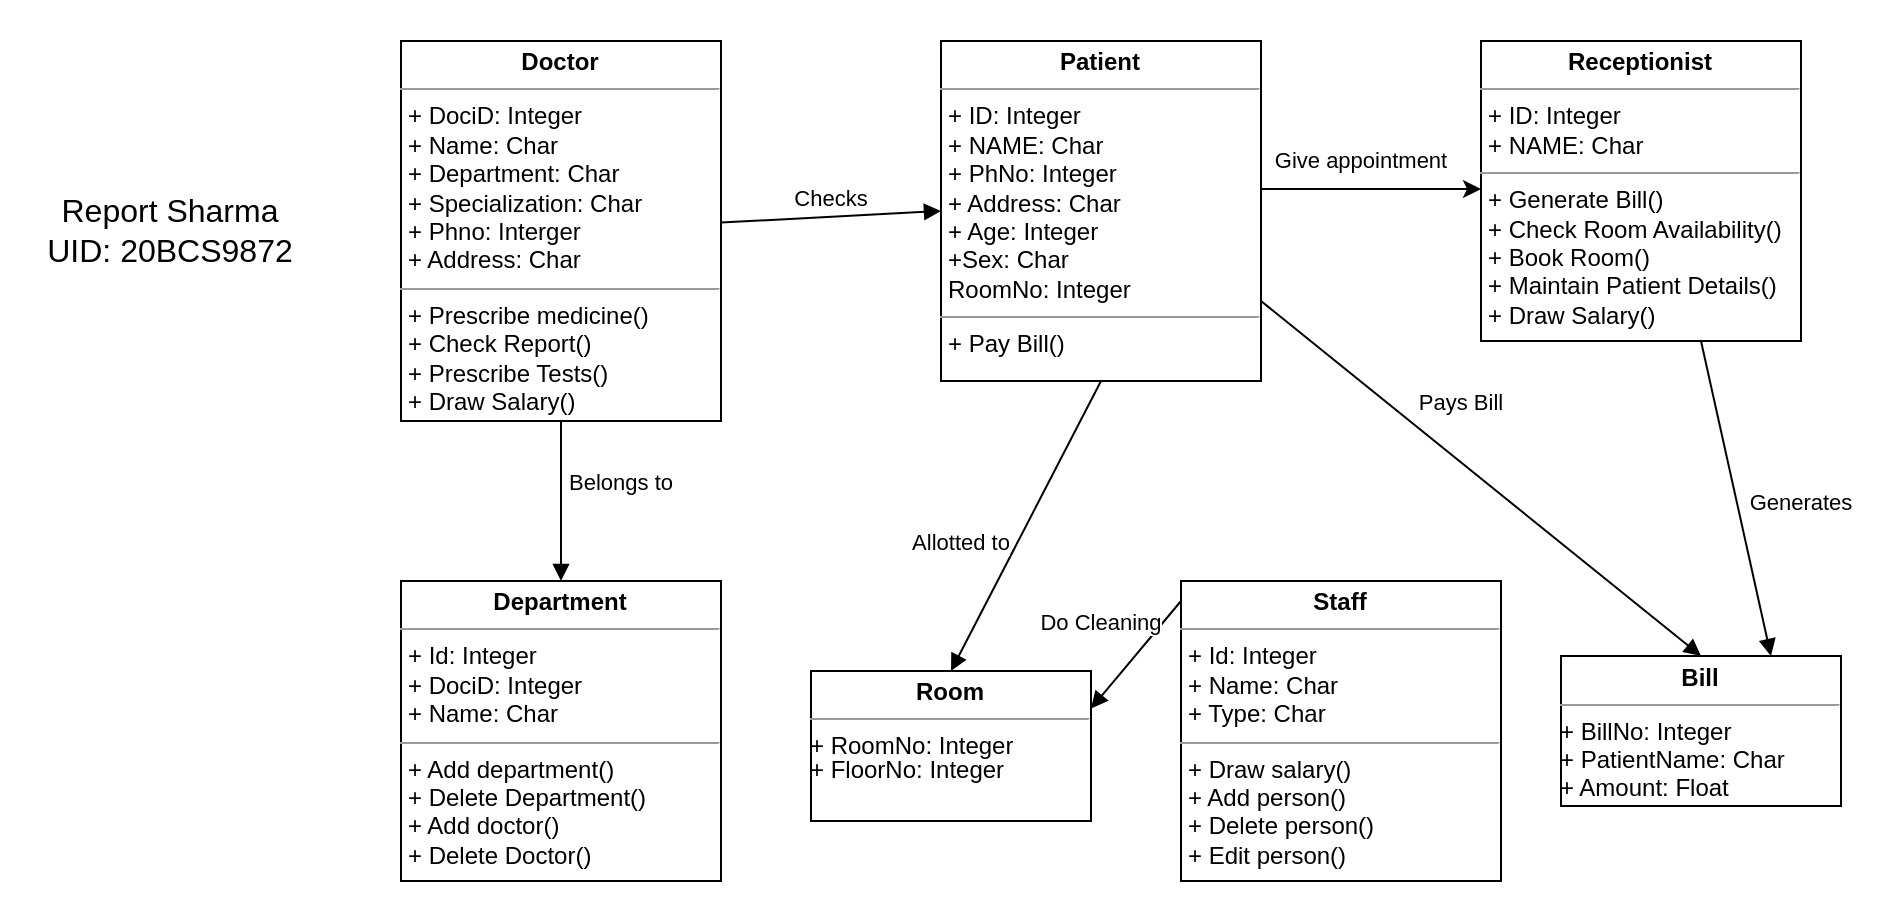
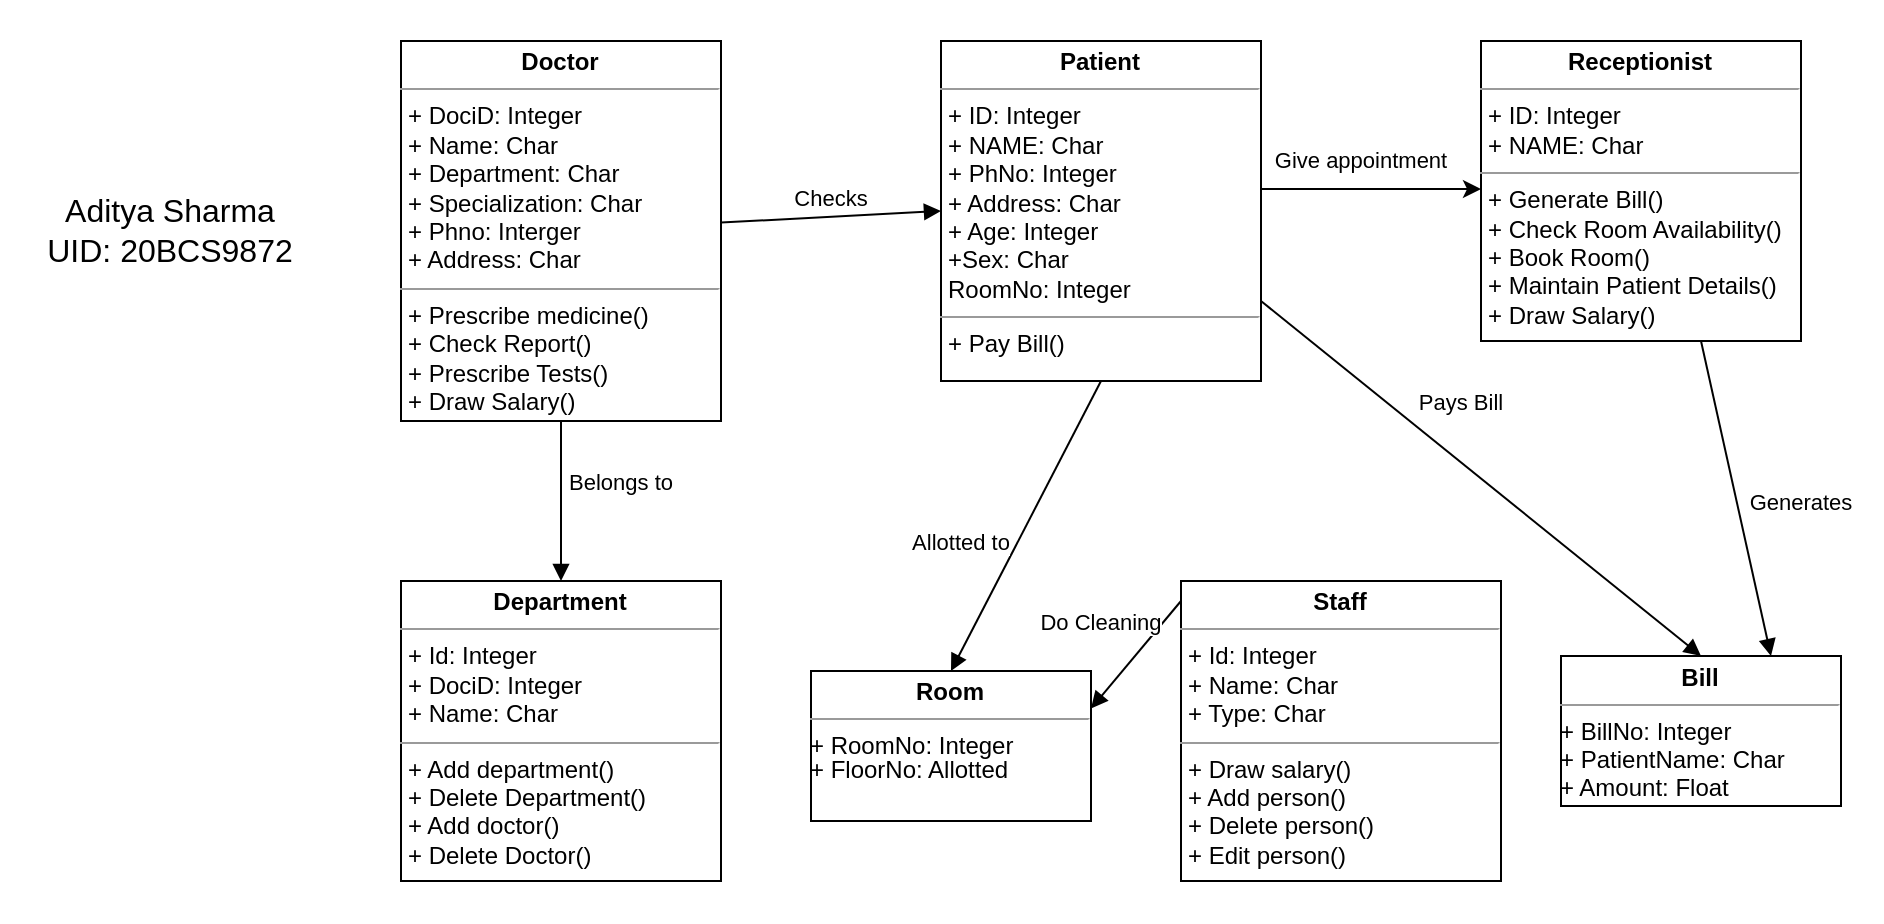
  <mxCell id="0" />
  <mxCell id="1" parent="0" />
  <mxCell id="2" value="&lt;p style=&quot;margin: 0px ; margin-top: 4px ; text-align: center&quot;&gt;&lt;b&gt;Doctor&lt;/b&gt;&lt;/p&gt;&lt;hr size=&quot;1&quot;&gt;&lt;p style=&quot;margin: 0px ; margin-left: 4px&quot;&gt;+ DociD: Integer&lt;/p&gt;&lt;p style=&quot;margin: 0px ; margin-left: 4px&quot;&gt;+ Name: Char&lt;/p&gt;&lt;p style=&quot;margin: 0px ; margin-left: 4px&quot;&gt;+ Department: Char&amp;nbsp;&lt;/p&gt;&lt;p style=&quot;margin: 0px ; margin-left: 4px&quot;&gt;+ Specialization: Char&lt;/p&gt;&lt;p style=&quot;margin: 0px ; margin-left: 4px&quot;&gt;+ Phno: Interger&lt;/p&gt;&lt;p style=&quot;margin: 0px ; margin-left: 4px&quot;&gt;+ Address: Char&lt;/p&gt;&lt;hr size=&quot;1&quot;&gt;&lt;p style=&quot;margin: 0px ; margin-left: 4px&quot;&gt;+ Prescribe medicine()&lt;/p&gt;&lt;p style=&quot;margin: 0px ; margin-left: 4px&quot;&gt;+ Check Report()&lt;/p&gt;&lt;p style=&quot;margin: 0px ; margin-left: 4px&quot;&gt;+ Prescribe Tests()&lt;/p&gt;&lt;p style=&quot;margin: 0px ; margin-left: 4px&quot;&gt;+ Draw Salary()&lt;/p&gt;" style="verticalAlign=top;align=left;overflow=fill;fontSize=12;fontFamily=Helvetica;html=1;" vertex="1" parent="1"><mxGeometry x="200" y="20" width="160" height="190" as="geometry" /></mxCell>
  <mxCell id="3" value="Give appointment" style="edgeStyle=orthogonalEdgeStyle;rounded=0;orthogonalLoop=1;jettySize=auto;html=1;" edge="1" parent="1"><mxGeometry x="-0.091" y="14" relative="1" as="geometry"><mxPoint x="630" y="94" as="sourcePoint" /><mxPoint x="740" y="94" as="targetPoint" /><Array as="points"><mxPoint x="660" y="94" /><mxPoint x="660" y="94" /></Array><mxPoint as="offset" /></mxGeometry></mxCell>
  <mxCell id="4" value="&lt;p style=&quot;margin: 0px ; margin-top: 4px ; text-align: center&quot;&gt;&lt;b&gt;Patient&lt;/b&gt;&lt;/p&gt;&lt;hr size=&quot;1&quot;&gt;&lt;p style=&quot;margin: 0px ; margin-left: 4px&quot;&gt;+ ID: Integer&lt;/p&gt;&lt;p style=&quot;margin: 0px ; margin-left: 4px&quot;&gt;+ NAME: Char&lt;/p&gt;&lt;p style=&quot;margin: 0px ; margin-left: 4px&quot;&gt;+ PhNo: Integer&lt;/p&gt;&lt;p style=&quot;margin: 0px ; margin-left: 4px&quot;&gt;+ Address: Char&lt;/p&gt;&lt;p style=&quot;margin: 0px ; margin-left: 4px&quot;&gt;+ Age: Integer&lt;/p&gt;&lt;p style=&quot;margin: 0px ; margin-left: 4px&quot;&gt;+Sex: Char&lt;br&gt;&lt;/p&gt;&lt;p style=&quot;margin: 0px ; margin-left: 4px&quot;&gt;RoomNo: Integer&lt;/p&gt;&lt;hr size=&quot;1&quot;&gt;&lt;p style=&quot;margin: 0px ; margin-left: 4px&quot;&gt;+ Pay Bill()&lt;/p&gt;" style="verticalAlign=top;align=left;overflow=fill;fontSize=12;fontFamily=Helvetica;html=1;" vertex="1" parent="1"><mxGeometry x="470" y="20" width="160" height="170" as="geometry" /></mxCell>
  <mxCell id="5" value="Checks" style="html=1;verticalAlign=bottom;endArrow=block;rounded=0;entryX=0;entryY=0.5;entryDx=0;entryDy=0;" edge="1" parent="1" source="2" target="4"><mxGeometry width="80" relative="1" as="geometry"><mxPoint x="360" y="75" as="sourcePoint" /><mxPoint x="440" y="75" as="targetPoint" /></mxGeometry></mxCell>
  <mxCell id="6" value="&lt;p style=&quot;margin: 0px ; margin-top: 4px ; text-align: center&quot;&gt;&lt;b&gt;Receptionist&lt;/b&gt;&lt;/p&gt;&lt;hr size=&quot;1&quot;&gt;&lt;p style=&quot;margin: 0px ; margin-left: 4px&quot;&gt;+ ID: Integer&lt;/p&gt;&lt;p style=&quot;margin: 0px ; margin-left: 4px&quot;&gt;+ NAME: Char&lt;/p&gt;&lt;hr size=&quot;1&quot;&gt;&lt;p style=&quot;margin: 0px ; margin-left: 4px&quot;&gt;+ Generate Bill()&lt;/p&gt;&lt;p style=&quot;margin: 0px ; margin-left: 4px&quot;&gt;+ Check Room Availability()&lt;/p&gt;&lt;p style=&quot;margin: 0px ; margin-left: 4px&quot;&gt;+ Book Room()&lt;/p&gt;&lt;p style=&quot;margin: 0px ; margin-left: 4px&quot;&gt;+ Maintain Patient Details()&lt;/p&gt;&lt;p style=&quot;margin: 0px ; margin-left: 4px&quot;&gt;+ Draw Salary()&lt;/p&gt;" style="verticalAlign=top;align=left;overflow=fill;fontSize=12;fontFamily=Helvetica;html=1;" vertex="1" parent="1"><mxGeometry x="740" y="20" width="160" height="150" as="geometry" /></mxCell>
  <mxCell id="7" value="&lt;p style=&quot;margin: 0px ; margin-top: 4px ; text-align: center&quot;&gt;&lt;b&gt;Department&lt;/b&gt;&lt;/p&gt;&lt;hr size=&quot;1&quot;&gt;&lt;p style=&quot;margin: 0px ; margin-left: 4px&quot;&gt;+ Id: Integer&lt;/p&gt;&lt;p style=&quot;margin: 0px ; margin-left: 4px&quot;&gt;+ DociD: Integer&lt;/p&gt;&lt;p style=&quot;margin: 0px ; margin-left: 4px&quot;&gt;+ Name: Char&lt;/p&gt;&lt;hr size=&quot;1&quot;&gt;&lt;p style=&quot;margin: 0px ; margin-left: 4px&quot;&gt;+ Add department()&lt;/p&gt;&lt;p style=&quot;margin: 0px ; margin-left: 4px&quot;&gt;+ Delete Department()&lt;/p&gt;&lt;p style=&quot;margin: 0px ; margin-left: 4px&quot;&gt;+ Add doctor()&lt;/p&gt;&lt;p style=&quot;margin: 0px ; margin-left: 4px&quot;&gt;+ Delete Doctor()&lt;/p&gt;" style="verticalAlign=top;align=left;overflow=fill;fontSize=12;fontFamily=Helvetica;html=1;" vertex="1" parent="1"><mxGeometry x="200" y="290" width="160" height="150" as="geometry" /></mxCell>
  <mxCell id="8" value="&lt;p style=&quot;margin: 0px ; margin-top: 4px ; text-align: center&quot;&gt;&lt;b&gt;Staff&lt;/b&gt;&lt;/p&gt;&lt;hr size=&quot;1&quot;&gt;&lt;p style=&quot;margin: 0px ; margin-left: 4px&quot;&gt;+ Id: Integer&lt;/p&gt;&lt;p style=&quot;margin: 0px ; margin-left: 4px&quot;&gt;+&amp;nbsp;&lt;span&gt;Name: Char&lt;/span&gt;&lt;/p&gt;&lt;p style=&quot;margin: 0px ; margin-left: 4px&quot;&gt;&lt;span&gt;+ Type: Char&lt;/span&gt;&lt;/p&gt;&lt;hr size=&quot;1&quot;&gt;&lt;p style=&quot;margin: 0px ; margin-left: 4px&quot;&gt;+ Draw salary()&lt;/p&gt;&lt;p style=&quot;margin: 0px ; margin-left: 4px&quot;&gt;+ Add person()&lt;/p&gt;&lt;p style=&quot;margin: 0px ; margin-left: 4px&quot;&gt;+ Delete person()&lt;/p&gt;&lt;p style=&quot;margin: 0px ; margin-left: 4px&quot;&gt;+ Edit person()&lt;/p&gt;" style="verticalAlign=top;align=left;overflow=fill;fontSize=12;fontFamily=Helvetica;html=1;" vertex="1" parent="1"><mxGeometry x="590" y="290" width="160" height="150" as="geometry" /></mxCell>
- <mxCell id="9" value="&lt;p style=&quot;margin: 0px ; margin-top: 4px ; text-align: center&quot;&gt;&lt;b&gt;Room&lt;/b&gt;&lt;/p&gt;&lt;hr size=&quot;1&quot;&gt;&lt;div style=&quot;height: 2px&quot;&gt;+ RoomNo: Integer&lt;/div&gt;&lt;div style=&quot;height: 2px&quot;&gt;&lt;br&gt;&lt;/div&gt;&lt;div style=&quot;height: 2px&quot;&gt;&lt;br&gt;&lt;/div&gt;&lt;div style=&quot;height: 2px&quot;&gt;&lt;br&gt;&lt;/div&gt;&lt;div style=&quot;height: 2px&quot;&gt;&lt;br&gt;&lt;/div&gt;&lt;div style=&quot;height: 2px&quot;&gt;&lt;br&gt;&lt;/div&gt;&lt;div style=&quot;height: 2px&quot;&gt;+ FloorNo: Integer&lt;/div&gt;" style="verticalAlign=top;align=left;overflow=fill;fontSize=12;fontFamily=Helvetica;html=1;" vertex="1" parent="1"><mxGeometry x="405" y="335" width="140" height="75" as="geometry" /></mxCell>
+ <mxCell id="9" value="&lt;p style=&quot;margin: 0px ; margin-top: 4px ; text-align: center&quot;&gt;&lt;b&gt;Room&lt;/b&gt;&lt;/p&gt;&lt;hr size=&quot;1&quot;&gt;&lt;div style=&quot;height: 2px&quot;&gt;+ RoomNo: Integer&lt;/div&gt;&lt;div style=&quot;height: 2px&quot;&gt;&lt;br&gt;&lt;/div&gt;&lt;div style=&quot;height: 2px&quot;&gt;&lt;br&gt;&lt;/div&gt;&lt;div style=&quot;height: 2px&quot;&gt;&lt;br&gt;&lt;/div&gt;&lt;div style=&quot;height: 2px&quot;&gt;&lt;br&gt;&lt;/div&gt;&lt;div style=&quot;height: 2px&quot;&gt;&lt;br&gt;&lt;/div&gt;&lt;div style=&quot;height: 2px&quot;&gt;+ FloorNo: Allotted&lt;/div&gt;" style="verticalAlign=top;align=left;overflow=fill;fontSize=12;fontFamily=Helvetica;html=1;" vertex="1" parent="1"><mxGeometry x="405" y="335" width="140" height="75" as="geometry" /></mxCell>
  <mxCell id="10" value="&lt;p style=&quot;margin: 0px ; margin-top: 4px ; text-align: center&quot;&gt;&lt;b&gt;Bill&lt;/b&gt;&lt;/p&gt;&lt;hr size=&quot;1&quot;&gt;&lt;div style=&quot;height: 2px&quot;&gt;+ BillNo: Integer&lt;/div&gt;&lt;div style=&quot;height: 2px&quot;&gt;&lt;br&gt;&lt;/div&gt;&lt;div style=&quot;height: 2px&quot;&gt;&lt;br&gt;&lt;/div&gt;&lt;div style=&quot;height: 2px&quot;&gt;&lt;br&gt;&lt;/div&gt;&lt;div style=&quot;height: 2px&quot;&gt;&lt;br&gt;&lt;/div&gt;&lt;div style=&quot;height: 2px&quot;&gt;&lt;br&gt;&lt;/div&gt;&lt;div style=&quot;height: 2px&quot;&gt;&lt;br&gt;&lt;/div&gt;&lt;div style=&quot;height: 2px&quot;&gt;+ PatientName: Char&lt;/div&gt;&lt;div style=&quot;height: 2px&quot;&gt;&lt;br&gt;&lt;/div&gt;&lt;div style=&quot;height: 2px&quot;&gt;&lt;br&gt;&lt;/div&gt;&lt;div style=&quot;height: 2px&quot;&gt;&lt;br&gt;&lt;/div&gt;&lt;div style=&quot;height: 2px&quot;&gt;&lt;br&gt;&lt;/div&gt;&lt;div style=&quot;height: 2px&quot;&gt;&lt;br&gt;&lt;/div&gt;&lt;div style=&quot;height: 2px&quot;&gt;&lt;br&gt;&lt;/div&gt;&lt;div style=&quot;height: 2px&quot;&gt;+ Amount: Float&amp;nbsp;&lt;/div&gt;" style="verticalAlign=top;align=left;overflow=fill;fontSize=12;fontFamily=Helvetica;html=1;" vertex="1" parent="1"><mxGeometry x="780" y="327.5" width="140" height="75" as="geometry" /></mxCell>
  <mxCell id="11" value="Belongs to" style="html=1;verticalAlign=bottom;endArrow=block;rounded=0;" edge="1" parent="1" target="7"><mxGeometry y="30" width="80" relative="1" as="geometry"><mxPoint x="280" y="210" as="sourcePoint" /><mxPoint x="360" y="210" as="targetPoint" /><mxPoint as="offset" /></mxGeometry></mxCell>
  <mxCell id="12" value="Allotted to" style="html=1;verticalAlign=bottom;endArrow=block;rounded=0;entryX=0.5;entryY=0;entryDx=0;entryDy=0;" edge="1" parent="1" target="9"><mxGeometry x="0.373" y="-21" width="80" relative="1" as="geometry"><mxPoint x="550" y="190" as="sourcePoint" /><mxPoint x="630" y="190" as="targetPoint" /><mxPoint as="offset" /></mxGeometry></mxCell>
  <mxCell id="13" value="Do Cleaning" style="html=1;verticalAlign=bottom;endArrow=block;rounded=0;entryX=1;entryY=0.25;entryDx=0;entryDy=0;" edge="1" parent="1" target="9"><mxGeometry x="0.17" y="-18" width="80" relative="1" as="geometry"><mxPoint x="590" y="300" as="sourcePoint" /><mxPoint x="670" y="300" as="targetPoint" /><mxPoint as="offset" /></mxGeometry></mxCell>
  <mxCell id="14" value="Pays Bill" style="html=1;verticalAlign=bottom;endArrow=block;rounded=0;entryX=0.5;entryY=0;entryDx=0;entryDy=0;" edge="1" parent="1" target="10"><mxGeometry x="-0.183" y="16" width="80" relative="1" as="geometry"><mxPoint x="630" y="150" as="sourcePoint" /><mxPoint x="710" y="150" as="targetPoint" /><mxPoint as="offset" /></mxGeometry></mxCell>
  <mxCell id="15" value="Generates" style="html=1;verticalAlign=bottom;endArrow=block;rounded=0;entryX=0.75;entryY=0;entryDx=0;entryDy=0;" edge="1" parent="1" target="10"><mxGeometry x="0.224" y="29" width="80" relative="1" as="geometry"><mxPoint x="850" y="170" as="sourcePoint" /><mxPoint x="930" y="170" as="targetPoint" /><mxPoint as="offset" /></mxGeometry></mxCell>
- <mxCell id="16" value="Report Sharma&lt;br style=&quot;font-size: 16px;&quot;&gt;UID: 20BCS9872" style="text;html=1;strokeColor=none;fillColor=none;align=center;verticalAlign=middle;whiteSpace=wrap;rounded=0;fontSize=16;" vertex="1" parent="1"><mxGeometry x="20" y="90" width="130" height="50" as="geometry" /></mxCell>
+ <mxCell id="16" value="Aditya Sharma&lt;br style=&quot;font-size: 16px;&quot;&gt;UID: 20BCS9872" style="text;html=1;strokeColor=none;fillColor=none;align=center;verticalAlign=middle;whiteSpace=wrap;rounded=0;fontSize=16;" vertex="1" parent="1"><mxGeometry x="20" y="90" width="130" height="50" as="geometry" /></mxCell>
